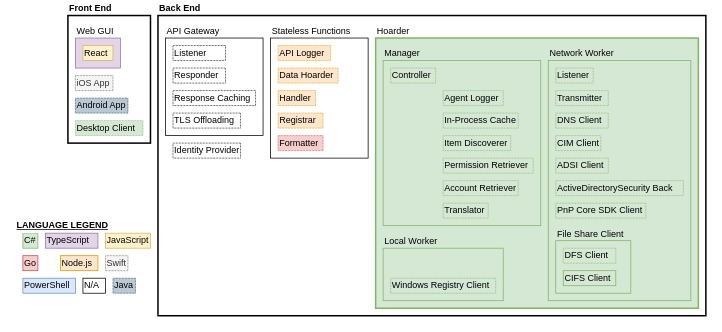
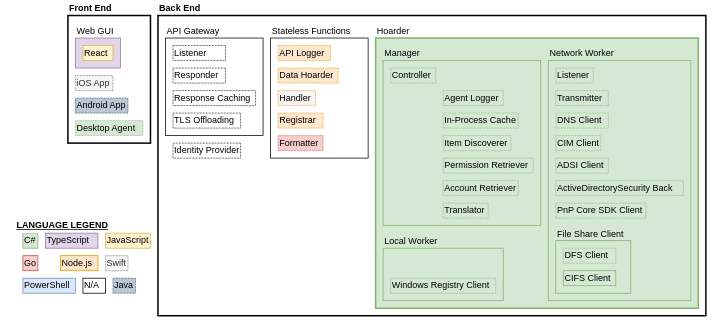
  <mxCell id="0" />
  <mxCell id="1" parent="0" />
  <mxCell id="2" value="Front End" style="rounded=0;whiteSpace=wrap;html=1;align=left;labelPosition=center;verticalLabelPosition=top;verticalAlign=bottom;strokeWidth=2;fontStyle=1;" vertex="1" parent="1"><mxGeometry x="90" y="20" width="110" height="170" as="geometry" /></mxCell>
  <mxCell id="3" value="Back End" style="rounded=0;whiteSpace=wrap;html=1;align=left;labelPosition=center;verticalLabelPosition=top;verticalAlign=bottom;strokeWidth=2;fontStyle=1;" vertex="1" parent="1"><mxGeometry x="210" y="20" width="730" height="400" as="geometry" /></mxCell>
  <mxCell id="4" value="Web GUI" style="rounded=0;whiteSpace=wrap;html=1;align=left;labelPosition=center;verticalLabelPosition=top;verticalAlign=bottom;strokeWidth=1;fontStyle=0;fillColor=#e1d5e7;strokeColor=#9673a6;" vertex="1" parent="1"><mxGeometry x="100" y="50" width="60" height="40" as="geometry" /></mxCell>
  <mxCell id="5" value="Node.js" style="rounded=0;whiteSpace=wrap;html=1;align=left;fillColor=#ffe6cc;strokeColor=#d79b00;" vertex="1" parent="1"><mxGeometry x="80" y="340" width="50" height="20" as="geometry" /></mxCell>
  <mxCell id="6" value="Go" style="rounded=0;whiteSpace=wrap;html=1;align=left;fillColor=#f8cecc;strokeColor=#b85450;" vertex="1" parent="1"><mxGeometry x="30" y="340" width="20" height="20" as="geometry" /></mxCell>
  <mxCell id="7" value="C#" style="rounded=0;whiteSpace=wrap;html=1;align=left;fillColor=#d5e8d4;strokeColor=#82b366;" vertex="1" parent="1"><mxGeometry x="30" y="310" width="20" height="20" as="geometry" /></mxCell>
  <mxCell id="8" value="N/A" style="rounded=0;whiteSpace=wrap;html=1;align=left;" vertex="1" parent="1"><mxGeometry x="110" y="370" width="30" height="20" as="geometry" /></mxCell>
  <mxCell id="9" value="LANGUAGE LEGEND" style="rounded=0;whiteSpace=wrap;html=1;align=left;fontStyle=5;strokeColor=none;" vertex="1" parent="1"><mxGeometry x="20" y="290" width="130" height="20" as="geometry" /></mxCell>
  <mxCell id="10" value="TypeScript" style="rounded=0;whiteSpace=wrap;html=1;align=left;fillColor=#e1d5e7;strokeColor=#9673a6;" vertex="1" parent="1"><mxGeometry x="60" y="310" width="70" height="20" as="geometry" /></mxCell>
  <mxCell id="11" value="React" style="rounded=0;whiteSpace=wrap;html=1;align=left;fillColor=#fff2cc;strokeColor=#d6b656;" vertex="1" parent="1"><mxGeometry x="110" y="60" width="40" height="20" as="geometry" /></mxCell>
  <mxCell id="12" value="API Gateway" style="rounded=0;whiteSpace=wrap;html=1;align=left;labelPosition=center;verticalLabelPosition=top;verticalAlign=bottom;" vertex="1" parent="1"><mxGeometry x="220" y="50" width="130" height="130" as="geometry" /></mxCell>
  <mxCell id="13" value="Responder" style="rounded=0;whiteSpace=wrap;html=1;align=left;dashed=1;dashPattern=1 1;" vertex="1" parent="1"><mxGeometry x="230" y="90" width="70" height="20" as="geometry" /></mxCell>
  <mxCell id="14" value="Listener" style="rounded=0;whiteSpace=wrap;html=1;align=left;dashed=1;dashPattern=1 1;" vertex="1" parent="1"><mxGeometry x="230" y="60" width="70" height="20" as="geometry" /></mxCell>
  <mxCell id="15" value="PowerShell" style="rounded=0;whiteSpace=wrap;html=1;align=left;fillColor=#dae8fc;strokeColor=#6c8ebf;" vertex="1" parent="1"><mxGeometry x="30" y="370" width="70" height="20" as="geometry" /></mxCell>
  <mxCell id="16" value="JavaScript" style="rounded=0;whiteSpace=wrap;html=1;align=left;fillColor=#fff2cc;strokeColor=#d6b656;" vertex="1" parent="1"><mxGeometry x="140" y="310" width="60" height="20" as="geometry" /></mxCell>
  <mxCell id="17" value="iOS App" style="rounded=0;whiteSpace=wrap;html=1;align=left;dashed=1;dashPattern=1 1;fillColor=#f5f5f5;strokeColor=#666666;fontColor=#333333;" vertex="1" parent="1"><mxGeometry x="100" y="100" width="50" height="20" as="geometry" /></mxCell>
  <mxCell id="18" value="Swift" style="rounded=0;whiteSpace=wrap;html=1;align=left;dashed=1;dashPattern=1 1;fillColor=#f5f5f5;strokeColor=#666666;fontColor=#333333;" vertex="1" parent="1"><mxGeometry x="140" y="340" width="30" height="20" as="geometry" /></mxCell>
  <mxCell id="19" value="Java" style="rounded=0;whiteSpace=wrap;html=1;align=left;dashed=1;dashPattern=1 1;fillColor=#bac8d3;strokeColor=#23445d;" vertex="1" parent="1"><mxGeometry x="150" y="370" width="30" height="20" as="geometry" /></mxCell>
  <mxCell id="20" value="Android App" style="rounded=0;whiteSpace=wrap;html=1;align=left;dashed=1;dashPattern=1 1;fillColor=#bac8d3;strokeColor=#23445d;" vertex="1" parent="1"><mxGeometry x="100" y="130" width="70" height="20" as="geometry" /></mxCell>
- <mxCell id="21" value="Desktop Client" style="rounded=0;whiteSpace=wrap;html=1;align=left;dashed=1;dashPattern=1 1;fillColor=#d5e8d4;strokeColor=#82b366;" vertex="1" parent="1"><mxGeometry x="100" y="160" width="90" height="20" as="geometry" /></mxCell>
+ <mxCell id="21" value="Desktop Agent" style="rounded=0;whiteSpace=wrap;html=1;align=left;dashed=1;dashPattern=1 1;fillColor=#d5e8d4;strokeColor=#82b366;" vertex="1" parent="1"><mxGeometry x="100" y="160" width="90" height="20" as="geometry" /></mxCell>
  <mxCell id="22" value="Identity Provider" style="rounded=0;whiteSpace=wrap;html=1;align=left;dashed=1;dashPattern=1 1;" vertex="1" parent="1"><mxGeometry x="230" y="190" width="90" height="20" as="geometry" /></mxCell>
  <mxCell id="23" value="Response Caching" style="rounded=0;whiteSpace=wrap;html=1;align=left;dashed=1;dashPattern=1 1;" vertex="1" parent="1"><mxGeometry x="230" y="120" width="110" height="20" as="geometry" /></mxCell>
  <mxCell id="24" value="TLS Offloading" style="rounded=0;whiteSpace=wrap;html=1;align=left;dashed=1;dashPattern=1 1;" vertex="1" parent="1"><mxGeometry x="230" y="150" width="90" height="20" as="geometry" /></mxCell>
  <mxCell id="25" value="Stateless Functions" style="rounded=0;whiteSpace=wrap;html=1;align=left;labelPosition=center;verticalLabelPosition=top;verticalAlign=bottom;" vertex="1" parent="1"><mxGeometry x="360" y="50" width="130" height="160" as="geometry" /></mxCell>
  <mxCell id="26" value="Formatter" style="rounded=0;whiteSpace=wrap;html=1;align=left;dashed=1;dashPattern=1 1;fillColor=#f8cecc;strokeColor=#b85450;" vertex="1" parent="1"><mxGeometry x="370" y="180" width="60" height="20" as="geometry" /></mxCell>
  <mxCell id="27" value="API Logger" style="rounded=0;whiteSpace=wrap;html=1;align=left;dashed=1;dashPattern=1 1;fillColor=#ffe6cc;strokeColor=#d79b00;" vertex="1" parent="1"><mxGeometry x="370" y="60" width="70" height="20" as="geometry" /></mxCell>
  <mxCell id="28" value="Data Hoarder" style="rounded=0;whiteSpace=wrap;html=1;align=left;dashed=1;dashPattern=1 1;fillColor=#ffe6cc;strokeColor=#d79b00;" vertex="1" parent="1"><mxGeometry x="370" y="90" width="80" height="20" as="geometry" /></mxCell>
- <mxCell id="29" value="Handler" style="rounded=0;whiteSpace=wrap;html=1;align=left;dashed=1;dashPattern=1 1;fillColor=#ffe6cc;strokeColor=#d79b00;" vertex="1" parent="1"><mxGeometry x="370" y="120" width="50" height="20" as="geometry" /></mxCell>
+ <mxCell id="29" value="Handler" style="rounded=0;whiteSpace=wrap;html=1;align=left;dashed=1;dashPattern=1 1;fillColor=#f5f5f5;strokeColor=#d79b00;" vertex="1" parent="1"><mxGeometry x="370" y="120" width="50" height="20" as="geometry" /></mxCell>
  <mxCell id="30" value="Registrar" style="rounded=0;whiteSpace=wrap;html=1;align=left;dashed=1;dashPattern=1 1;fillColor=#ffe6cc;strokeColor=#d79b00;" vertex="1" parent="1"><mxGeometry x="370" y="150" width="60" height="20" as="geometry" /></mxCell>
  <mxCell id="31" value="Hoarder" style="rounded=0;whiteSpace=wrap;html=1;align=left;labelPosition=center;verticalLabelPosition=top;verticalAlign=bottom;strokeWidth=2;fontStyle=0;fillColor=#d5e8d4;strokeColor=#82b366;" vertex="1" parent="1"><mxGeometry x="500" y="50" width="430" height="360" as="geometry" /></mxCell>
  <mxCell id="32" value="Manager" style="rounded=0;whiteSpace=wrap;html=1;align=left;labelPosition=center;verticalLabelPosition=top;verticalAlign=bottom;strokeWidth=1;fillColor=#d5e8d4;strokeColor=#82b366;" vertex="1" parent="1"><mxGeometry x="510" y="80" width="210" height="220" as="geometry" /></mxCell>
  <mxCell id="33" value="Network Worker" style="rounded=0;whiteSpace=wrap;html=1;align=left;labelPosition=center;verticalLabelPosition=top;verticalAlign=bottom;fillColor=#d5e8d4;strokeColor=#82b366;" vertex="1" parent="1"><mxGeometry x="730" y="80" width="190" height="320" as="geometry" /></mxCell>
  <mxCell id="34" value="PnP Core SDK&amp;nbsp;&lt;span style=&quot;background-color: transparent; color: light-dark(rgb(0, 0, 0), rgb(255, 255, 255));&quot;&gt;Client&lt;/span&gt;" style="rounded=0;whiteSpace=wrap;html=1;align=left;dashed=1;dashPattern=1 1;fillColor=#d5e8d4;strokeColor=#82b366;" vertex="1" parent="1"><mxGeometry x="740" y="270" width="120" height="20" as="geometry" /></mxCell>
  <mxCell id="35" value="CIM&amp;nbsp;&lt;span style=&quot;background-color: transparent; color: light-dark(rgb(0, 0, 0), rgb(255, 255, 255));&quot;&gt;Client&lt;/span&gt;" style="rounded=0;whiteSpace=wrap;html=1;align=left;dashed=1;dashPattern=1 1;fillColor=#d5e8d4;strokeColor=#82b366;" vertex="1" parent="1"><mxGeometry x="740" y="180" width="60" height="20" as="geometry" /></mxCell>
  <mxCell id="36" value="ADSI&amp;nbsp;&lt;span style=&quot;background-color: transparent; color: light-dark(rgb(0, 0, 0), rgb(255, 255, 255));&quot;&gt;Client&lt;/span&gt;" style="rounded=0;whiteSpace=wrap;html=1;align=left;dashed=1;dashPattern=1 1;fillColor=#d5e8d4;strokeColor=#82b366;" vertex="1" parent="1"><mxGeometry x="740" y="210" width="70" height="20" as="geometry" /></mxCell>
  <mxCell id="37" value="ActiveDirectorySecurity Back" style="rounded=0;whiteSpace=wrap;html=1;align=left;fontStyle=0;dashed=1;dashPattern=1 1;fillColor=#d5e8d4;strokeColor=#82b366;" vertex="1" parent="1"><mxGeometry x="740" y="240" width="170" height="20" as="geometry" /></mxCell>
  <mxCell id="38" value="Agent Logger" style="rounded=0;whiteSpace=wrap;html=1;align=left;dashed=1;dashPattern=1 1;fillColor=#d5e8d4;strokeColor=#82b366;" vertex="1" parent="1"><mxGeometry x="590" y="120" width="80" height="20" as="geometry" /></mxCell>
  <mxCell id="39" value="DNS Client" style="rounded=0;whiteSpace=wrap;html=1;align=left;dashed=1;dashPattern=1 1;fillColor=#d5e8d4;strokeColor=#82b366;" vertex="1" parent="1"><mxGeometry x="740" y="150" width="70" height="20" as="geometry" /></mxCell>
  <mxCell id="40" value="Permission Retriever" style="rounded=0;whiteSpace=wrap;html=1;align=left;dashed=1;dashPattern=1 1;fillColor=#d5e8d4;strokeColor=#82b366;" vertex="1" parent="1"><mxGeometry x="590" y="210" width="120" height="20" as="geometry" /></mxCell>
  <mxCell id="41" value="Account Retriever" style="rounded=0;whiteSpace=wrap;html=1;align=left;dashed=1;dashPattern=1 1;fillColor=#d5e8d4;strokeColor=#82b366;" vertex="1" parent="1"><mxGeometry x="590" y="240" width="100" height="20" as="geometry" /></mxCell>
  <mxCell id="42" value="Item Discoverer" style="rounded=0;whiteSpace=wrap;html=1;align=left;dashed=1;dashPattern=1 1;fillColor=#d5e8d4;strokeColor=#82b366;" vertex="1" parent="1"><mxGeometry x="590" y="180" width="90" height="20" as="geometry" /></mxCell>
  <mxCell id="43" value="Local Worker" style="rounded=0;whiteSpace=wrap;html=1;align=left;labelPosition=center;verticalLabelPosition=top;verticalAlign=bottom;fillColor=#d5e8d4;strokeColor=#82b366;" vertex="1" parent="1"><mxGeometry x="510" y="330" width="160" height="70" as="geometry" /></mxCell>
  <mxCell id="44" value="Windows Registry Client" style="rounded=0;whiteSpace=wrap;html=1;align=left;fontStyle=0;dashed=1;dashPattern=1 1;fillColor=#d5e8d4;strokeColor=#82b366;" vertex="1" parent="1"><mxGeometry x="520" y="370" width="140" height="20" as="geometry" /></mxCell>
  <mxCell id="45" value="In-Process Cache" style="rounded=0;whiteSpace=wrap;html=1;align=left;dashed=1;dashPattern=1 1;fillColor=#d5e8d4;strokeColor=#82b366;" vertex="1" parent="1"><mxGeometry x="590" y="150" width="100" height="20" as="geometry" /></mxCell>
  <mxCell id="46" value="Translator" style="rounded=0;whiteSpace=wrap;html=1;align=left;dashed=1;dashPattern=1 1;fillColor=#d5e8d4;strokeColor=#82b366;" vertex="1" parent="1"><mxGeometry x="590" y="270" width="60" height="20" as="geometry" /></mxCell>
  <mxCell id="47" value="Controller" style="rounded=0;whiteSpace=wrap;html=1;align=left;dashed=1;dashPattern=1 1;fillColor=#d5e8d4;strokeColor=#82b366;" vertex="1" parent="1"><mxGeometry x="520" y="90" width="60" height="20" as="geometry" /></mxCell>
  <mxCell id="48" value="Listener" style="rounded=0;whiteSpace=wrap;html=1;align=left;dashed=1;dashPattern=1 1;fillColor=#d5e8d4;strokeColor=#82b366;" vertex="1" parent="1"><mxGeometry x="740" y="90" width="50" height="20" as="geometry" /></mxCell>
  <mxCell id="49" value="Transmitter" style="rounded=0;whiteSpace=wrap;html=1;align=left;dashed=1;dashPattern=1 1;fillColor=#d5e8d4;strokeColor=#82b366;" vertex="1" parent="1"><mxGeometry x="740" y="120" width="70" height="20" as="geometry" /></mxCell>
  <mxCell id="50" value="File Share Client" style="rounded=0;whiteSpace=wrap;html=1;align=left;labelPosition=center;verticalLabelPosition=top;verticalAlign=bottom;fillColor=#d5e8d4;strokeColor=#82b366;" vertex="1" parent="1"><mxGeometry x="740" y="320" width="100" height="70" as="geometry" /></mxCell>
  <mxCell id="51" value="CIFS Client" style="rounded=0;whiteSpace=wrap;html=1;align=left;dashed=0;dashPattern=1 1;fillColor=#d5e8d4;strokeColor=#82b366;" vertex="1" parent="1"><mxGeometry x="750" y="360" width="70" height="20" as="geometry" /></mxCell>
  <mxCell id="52" value="DFS Client" style="rounded=0;whiteSpace=wrap;html=1;align=left;dashed=1;dashPattern=1 1;fillColor=#d5e8d4;strokeColor=#82b366;" vertex="1" parent="1"><mxGeometry x="750" y="330" width="70" height="20" as="geometry" /></mxCell>
